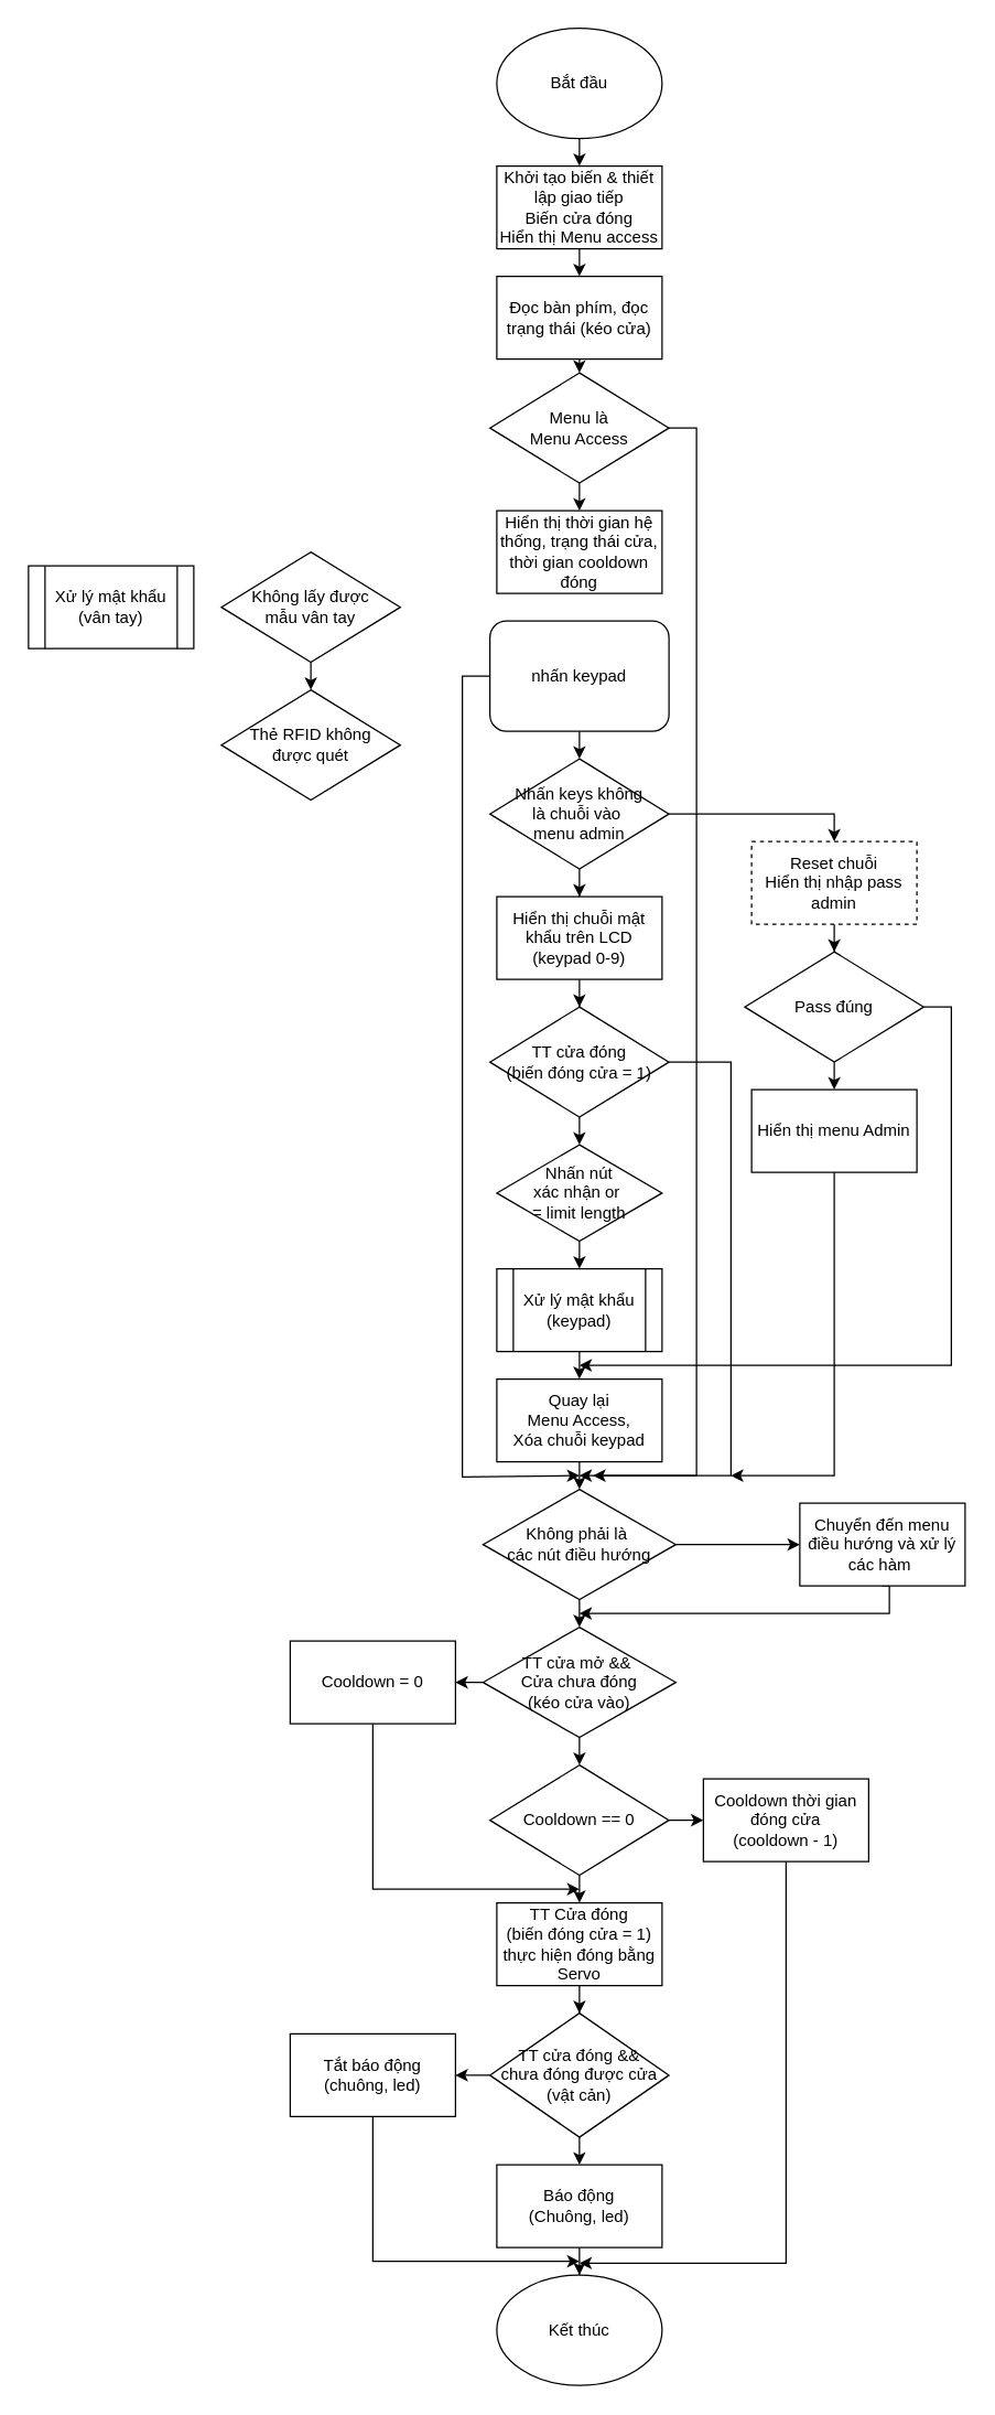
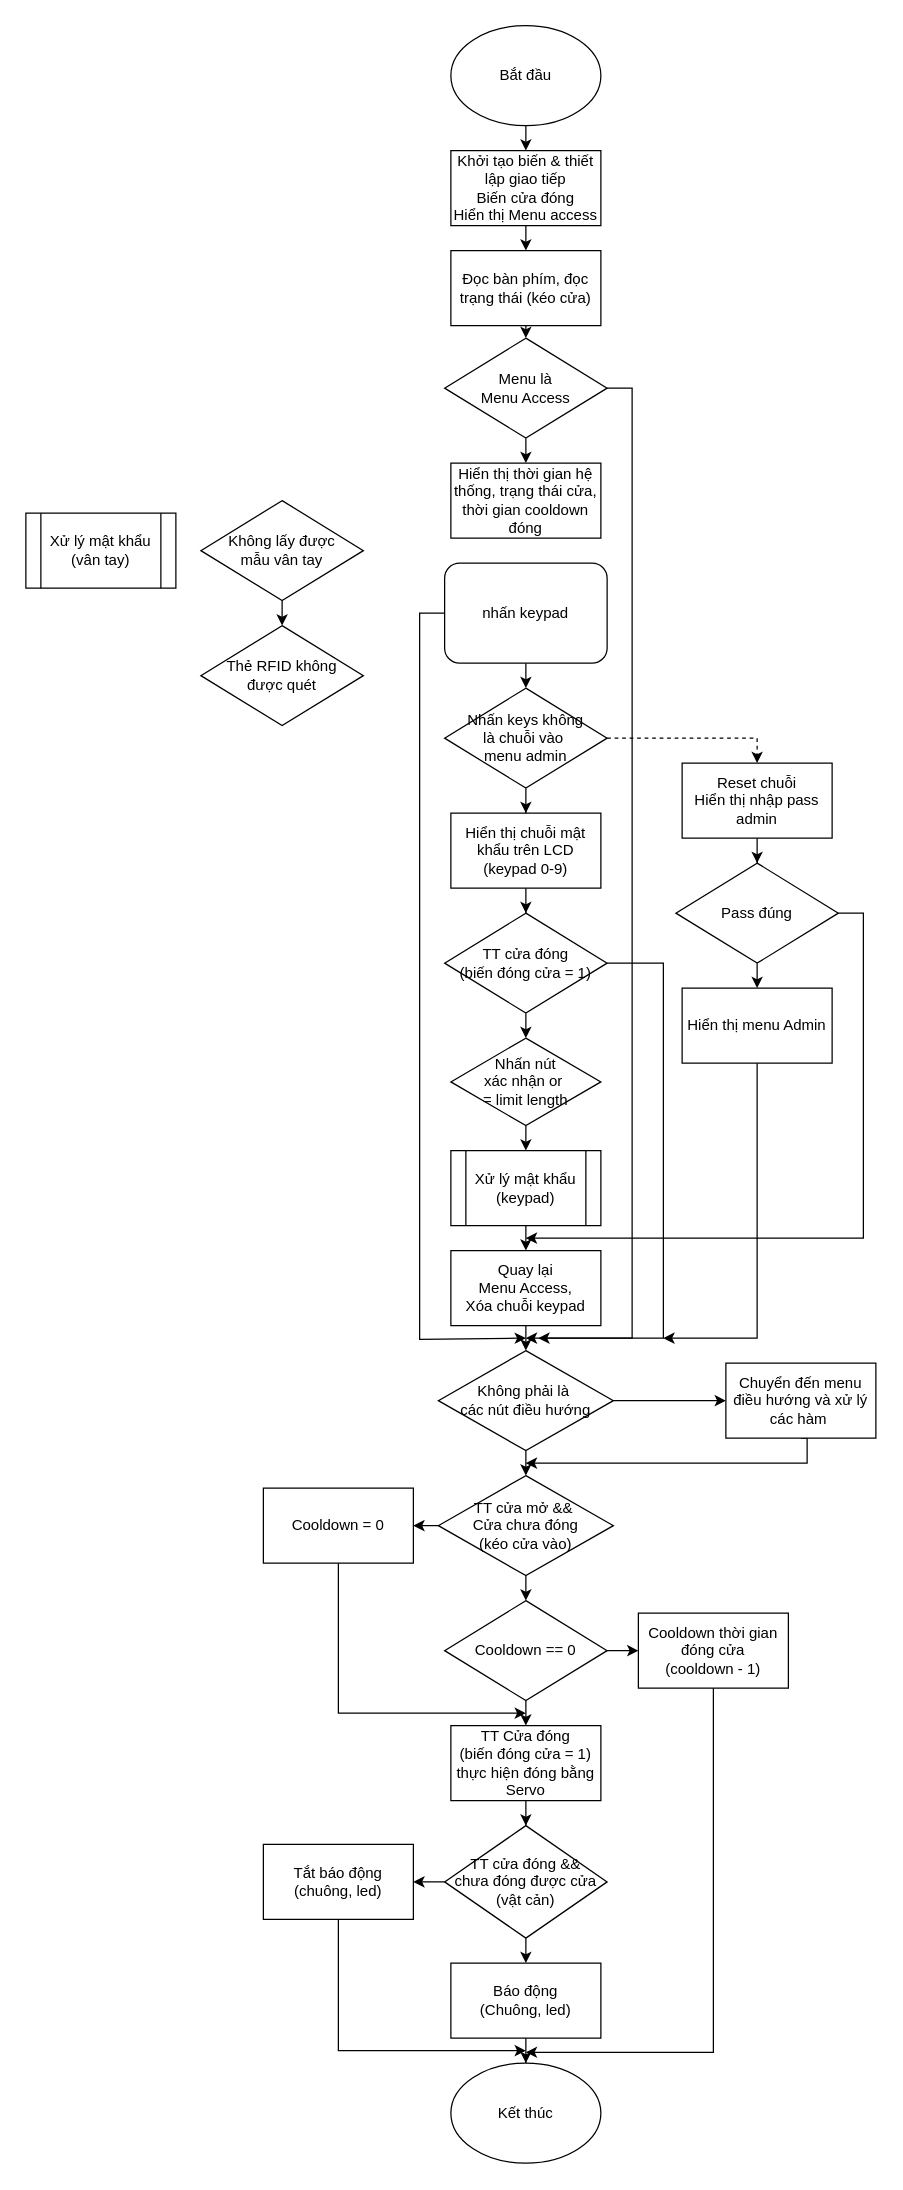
  <mxCell id="0" />
  <mxCell id="1" parent="0" />
  <mxCell id="2" style="edgeStyle=orthogonalEdgeStyle;rounded=0;orthogonalLoop=1;jettySize=auto;html=1;exitX=0.5;exitY=1;exitDx=0;exitDy=0;entryX=0.5;entryY=0;entryDx=0;entryDy=0;" parent="1" source="3" target="5" edge="1"><mxGeometry relative="1" as="geometry" /></mxCell>
  <mxCell id="3" value="Bắt đầu" style="ellipse;whiteSpace=wrap;html=1;" parent="1" vertex="1"><mxGeometry x="360" y="20" width="120" height="80" as="geometry" /></mxCell>
  <mxCell id="4" style="edgeStyle=orthogonalEdgeStyle;rounded=0;orthogonalLoop=1;jettySize=auto;html=1;exitX=0.5;exitY=1;exitDx=0;exitDy=0;entryX=0.5;entryY=0;entryDx=0;entryDy=0;" parent="1" source="5" target="65" edge="1"><mxGeometry relative="1" as="geometry" /></mxCell>
  <mxCell id="5" value="Khởi tạo biến &amp;amp; thiết lập giao tiếp&lt;br&gt;Biến cửa đóng&lt;br&gt;Hiển thị Menu access" style="rounded=0;whiteSpace=wrap;html=1;" parent="1" vertex="1"><mxGeometry x="360" y="120" width="120" height="60" as="geometry" /></mxCell>
  <mxCell id="6" style="edgeStyle=orthogonalEdgeStyle;rounded=0;orthogonalLoop=1;jettySize=auto;html=1;exitX=0.5;exitY=1;exitDx=0;exitDy=0;entryX=0.5;entryY=0;entryDx=0;entryDy=0;" parent="1" source="8" target="16" edge="1"><mxGeometry relative="1" as="geometry" /></mxCell>
  <mxCell id="7" style="edgeStyle=orthogonalEdgeStyle;rounded=0;orthogonalLoop=1;jettySize=auto;html=1;exitX=1;exitY=0.5;exitDx=0;exitDy=0;" parent="1" source="8" edge="1"><mxGeometry relative="1" as="geometry"><mxPoint x="420" y="1070" as="targetPoint" /><Array as="points"><mxPoint x="530" y="770" /><mxPoint x="530" y="1070" /></Array></mxGeometry></mxCell>
  <mxCell id="8" value="TT cửa đóng&lt;br&gt;(biến đóng cửa = 1)" style="rhombus;whiteSpace=wrap;html=1;" parent="1" vertex="1"><mxGeometry x="355" y="730" width="130" height="80" as="geometry" /></mxCell>
  <mxCell id="9" style="edgeStyle=orthogonalEdgeStyle;rounded=0;orthogonalLoop=1;jettySize=auto;html=1;exitX=0.5;exitY=1;exitDx=0;exitDy=0;entryX=0.5;entryY=0;entryDx=0;entryDy=0;" parent="1" source="11" target="12" edge="1"><mxGeometry relative="1" as="geometry" /></mxCell>
  <mxCell id="10" style="edgeStyle=orthogonalEdgeStyle;rounded=0;orthogonalLoop=1;jettySize=auto;html=1;exitX=1;exitY=0.5;exitDx=0;exitDy=0;" parent="1" source="11" edge="1"><mxGeometry relative="1" as="geometry"><mxPoint x="430" y="1070" as="targetPoint" /><Array as="points"><mxPoint x="505" y="310" /><mxPoint x="505" y="1070" /></Array></mxGeometry></mxCell>
  <mxCell id="11" value="Menu là&lt;br&gt;Menu Access" style="rhombus;whiteSpace=wrap;html=1;" parent="1" vertex="1"><mxGeometry x="355" y="270" width="130" height="80" as="geometry" /></mxCell>
  <mxCell id="12" value="Hiển thị thời gian hệ thống, trạng thái cửa, thời gian cooldown đóng" style="rounded=0;whiteSpace=wrap;html=1;" parent="1" vertex="1"><mxGeometry x="360" y="370" width="120" height="60" as="geometry" /></mxCell>
  <mxCell id="13" style="edgeStyle=orthogonalEdgeStyle;rounded=0;orthogonalLoop=1;jettySize=auto;html=1;exitX=0.5;exitY=1;exitDx=0;exitDy=0;" parent="1" source="14" target="8" edge="1"><mxGeometry relative="1" as="geometry" /></mxCell>
  <mxCell id="14" value="Hiển thị chuỗi mật khẩu trên LCD&lt;br&gt;(keypad 0-9)" style="rounded=0;whiteSpace=wrap;html=1;" parent="1" vertex="1"><mxGeometry x="360" y="650" width="120" height="60" as="geometry" /></mxCell>
  <mxCell id="15" style="edgeStyle=orthogonalEdgeStyle;rounded=0;orthogonalLoop=1;jettySize=auto;html=1;exitX=0.5;exitY=1;exitDx=0;exitDy=0;entryX=0.5;entryY=0;entryDx=0;entryDy=0;" parent="1" source="16" target="18" edge="1"><mxGeometry relative="1" as="geometry" /></mxCell>
  <mxCell id="16" value="Nhấn nút&lt;br&gt;xác nhận or&amp;nbsp;&lt;br&gt;= limit length" style="rhombus;whiteSpace=wrap;html=1;" parent="1" vertex="1"><mxGeometry x="360" y="830" width="120" height="70" as="geometry" /></mxCell>
  <mxCell id="17" style="edgeStyle=orthogonalEdgeStyle;rounded=0;orthogonalLoop=1;jettySize=auto;html=1;exitX=0.5;exitY=1;exitDx=0;exitDy=0;entryX=0.5;entryY=0;entryDx=0;entryDy=0;" parent="1" source="18" target="41" edge="1"><mxGeometry relative="1" as="geometry" /></mxCell>
  <mxCell id="18" value="Xử lý mật khẩu&lt;br&gt;(keypad)" style="shape=process;whiteSpace=wrap;html=1;backgroundOutline=1;" parent="1" vertex="1"><mxGeometry x="360" y="920" width="120" height="60" as="geometry" /></mxCell>
  <mxCell id="19" style="edgeStyle=orthogonalEdgeStyle;rounded=0;orthogonalLoop=1;jettySize=auto;html=1;exitX=0.5;exitY=1;exitDx=0;exitDy=0;" parent="1" source="21" target="14" edge="1"><mxGeometry relative="1" as="geometry" /></mxCell>
- <mxCell id="20" style="edgeStyle=orthogonalEdgeStyle;rounded=0;orthogonalLoop=1;jettySize=auto;html=1;entryX=0.5;entryY=0;entryDx=0;entryDy=0;" parent="1" source="21" target="52" edge="1"><mxGeometry relative="1" as="geometry" /></mxCell>
+ <mxCell id="20" style="edgeStyle=orthogonalEdgeStyle;rounded=0;orthogonalLoop=1;jettySize=auto;html=1;entryX=0.5;entryY=0;entryDx=0;entryDy=0;dashed=1;" parent="1" source="21" target="52" edge="1"><mxGeometry relative="1" as="geometry" /></mxCell>
  <mxCell id="21" value="Nhấn keys không&lt;br&gt;là chuỗi vào&amp;nbsp;&lt;br&gt;menu admin" style="rhombus;whiteSpace=wrap;html=1;" parent="1" vertex="1"><mxGeometry x="355" y="550" width="130" height="80" as="geometry" /></mxCell>
  <mxCell id="22" style="edgeStyle=orthogonalEdgeStyle;rounded=0;orthogonalLoop=1;jettySize=auto;html=1;" parent="1" edge="1"><mxGeometry relative="1" as="geometry"><mxPoint x="420" y="1641.333" as="targetPoint" /><mxPoint x="570" y="1350" as="sourcePoint" /><Array as="points"><mxPoint x="570" y="1641" /></Array></mxGeometry></mxCell>
  <mxCell id="23" value="Cooldown thời gian đóng cửa&lt;br&gt;(cooldown - 1)" style="rounded=0;whiteSpace=wrap;html=1;" parent="1" vertex="1"><mxGeometry x="510" y="1290" width="120" height="60" as="geometry" /></mxCell>
  <mxCell id="24" style="edgeStyle=orthogonalEdgeStyle;rounded=0;orthogonalLoop=1;jettySize=auto;html=1;exitX=0.5;exitY=1;exitDx=0;exitDy=0;entryX=0.5;entryY=0;entryDx=0;entryDy=0;" parent="1" source="26" target="29" edge="1"><mxGeometry relative="1" as="geometry" /></mxCell>
  <mxCell id="25" style="edgeStyle=orthogonalEdgeStyle;rounded=0;orthogonalLoop=1;jettySize=auto;html=1;exitX=0;exitY=0.5;exitDx=0;exitDy=0;entryX=1;entryY=0.5;entryDx=0;entryDy=0;" parent="1" source="26" target="33" edge="1"><mxGeometry relative="1" as="geometry" /></mxCell>
  <mxCell id="26" value="TT cửa mở &amp;amp;&amp;amp;&amp;nbsp;&lt;br&gt;Cửa chưa đóng&lt;br&gt;(kéo cửa vào)" style="rhombus;whiteSpace=wrap;html=1;" parent="1" vertex="1"><mxGeometry x="350" y="1180" width="140" height="80" as="geometry" /></mxCell>
  <mxCell id="27" style="edgeStyle=orthogonalEdgeStyle;rounded=0;orthogonalLoop=1;jettySize=auto;html=1;exitX=1;exitY=0.5;exitDx=0;exitDy=0;entryX=0;entryY=0.5;entryDx=0;entryDy=0;" parent="1" source="29" edge="1"><mxGeometry relative="1" as="geometry"><mxPoint x="510" y="1320" as="targetPoint" /></mxGeometry></mxCell>
  <mxCell id="28" style="edgeStyle=orthogonalEdgeStyle;rounded=0;orthogonalLoop=1;jettySize=auto;html=1;exitX=0.5;exitY=1;exitDx=0;exitDy=0;entryX=0.5;entryY=0;entryDx=0;entryDy=0;" parent="1" source="29" target="31" edge="1"><mxGeometry relative="1" as="geometry" /></mxCell>
  <mxCell id="29" value="Cooldown == 0" style="rhombus;whiteSpace=wrap;html=1;" parent="1" vertex="1"><mxGeometry x="355" y="1280" width="130" height="80" as="geometry" /></mxCell>
  <mxCell id="30" style="edgeStyle=orthogonalEdgeStyle;rounded=0;orthogonalLoop=1;jettySize=auto;html=1;" parent="1" source="31" target="44" edge="1"><mxGeometry relative="1" as="geometry" /></mxCell>
  <mxCell id="31" value="TT Cửa đóng&lt;br&gt;(biến đóng cửa = 1)&lt;br&gt;thực hiện đóng bằng Servo" style="rounded=0;whiteSpace=wrap;html=1;" parent="1" vertex="1"><mxGeometry x="360" y="1380" width="120" height="60" as="geometry" /></mxCell>
  <mxCell id="32" style="edgeStyle=orthogonalEdgeStyle;rounded=0;orthogonalLoop=1;jettySize=auto;html=1;exitX=0.5;exitY=1;exitDx=0;exitDy=0;" parent="1" source="33" edge="1"><mxGeometry relative="1" as="geometry"><mxPoint x="420" y="1370" as="targetPoint" /><Array as="points"><mxPoint x="270" y="1370" /></Array></mxGeometry></mxCell>
  <mxCell id="33" value="Cooldown = 0" style="rounded=0;whiteSpace=wrap;html=1;" parent="1" vertex="1"><mxGeometry x="210" y="1190" width="120" height="60" as="geometry" /></mxCell>
  <mxCell id="34" value="Xử lý mật khẩu&lt;br&gt;(vân tay)" style="shape=process;whiteSpace=wrap;html=1;backgroundOutline=1;" parent="1" vertex="1"><mxGeometry x="20" y="410" width="120" height="60" as="geometry" /></mxCell>
  <mxCell id="35" style="edgeStyle=orthogonalEdgeStyle;rounded=0;orthogonalLoop=1;jettySize=auto;html=1;exitX=0.5;exitY=1;exitDx=0;exitDy=0;entryX=0.5;entryY=0;entryDx=0;entryDy=0;" parent="1" source="36" edge="1"><mxGeometry relative="1" as="geometry"><mxPoint x="225" y="500" as="targetPoint" /></mxGeometry></mxCell>
  <mxCell id="36" value="Không lấy được&lt;br&gt;mẫu vân tay" style="rhombus;whiteSpace=wrap;html=1;" parent="1" vertex="1"><mxGeometry x="160" y="400" width="130" height="80" as="geometry" /></mxCell>
  <mxCell id="37" value="Thẻ RFID không &lt;br&gt;được quét" style="rhombus;whiteSpace=wrap;html=1;" parent="1" vertex="1"><mxGeometry x="160" y="500" width="130" height="80" as="geometry" /></mxCell>
  <mxCell id="38" style="edgeStyle=orthogonalEdgeStyle;rounded=0;orthogonalLoop=1;jettySize=auto;html=1;exitX=0.5;exitY=1;exitDx=0;exitDy=0;" parent="1" source="39" edge="1"><mxGeometry relative="1" as="geometry"><mxPoint x="530" y="1070" as="targetPoint" /><Array as="points"><mxPoint x="605" y="1070" /></Array></mxGeometry></mxCell>
  <mxCell id="39" value="Hiển thị menu Admin" style="rounded=0;whiteSpace=wrap;html=1;" parent="1" vertex="1"><mxGeometry x="545" y="790" width="120" height="60" as="geometry" /></mxCell>
  <mxCell id="40" style="edgeStyle=orthogonalEdgeStyle;rounded=0;orthogonalLoop=1;jettySize=auto;html=1;exitX=0.5;exitY=1;exitDx=0;exitDy=0;entryX=0.5;entryY=0;entryDx=0;entryDy=0;" parent="1" source="41" target="58" edge="1"><mxGeometry relative="1" as="geometry"><Array as="points"><mxPoint x="420" y="1080" /></Array></mxGeometry></mxCell>
  <mxCell id="41" value="Quay lại&lt;br&gt;Menu Access,&lt;br&gt;Xóa chuỗi keypad" style="rounded=0;whiteSpace=wrap;html=1;" parent="1" vertex="1"><mxGeometry x="360" y="1000" width="120" height="60" as="geometry" /></mxCell>
  <mxCell id="42" style="edgeStyle=orthogonalEdgeStyle;rounded=0;orthogonalLoop=1;jettySize=auto;html=1;exitX=0.5;exitY=1;exitDx=0;exitDy=0;entryX=0.5;entryY=0;entryDx=0;entryDy=0;" parent="1" source="44" target="46" edge="1"><mxGeometry relative="1" as="geometry" /></mxCell>
  <mxCell id="43" style="edgeStyle=orthogonalEdgeStyle;rounded=0;orthogonalLoop=1;jettySize=auto;html=1;entryX=1;entryY=0.5;entryDx=0;entryDy=0;" parent="1" source="44" target="48" edge="1"><mxGeometry relative="1" as="geometry" /></mxCell>
  <mxCell id="44" value="TT cửa đóng &amp;amp;&amp;amp;&lt;br&gt;chưa đóng được cửa&lt;br&gt;(vật cản)" style="rhombus;whiteSpace=wrap;html=1;" parent="1" vertex="1"><mxGeometry x="355" y="1460" width="130" height="90" as="geometry" /></mxCell>
  <mxCell id="45" style="edgeStyle=orthogonalEdgeStyle;rounded=0;orthogonalLoop=1;jettySize=auto;html=1;exitX=0.5;exitY=1;exitDx=0;exitDy=0;" parent="1" source="46" target="49" edge="1"><mxGeometry relative="1" as="geometry" /></mxCell>
  <mxCell id="46" value="Báo động&lt;br&gt;(Chuông, led)" style="rounded=0;whiteSpace=wrap;html=1;" parent="1" vertex="1"><mxGeometry x="360" y="1570" width="120" height="60" as="geometry" /></mxCell>
  <mxCell id="47" style="edgeStyle=orthogonalEdgeStyle;rounded=0;orthogonalLoop=1;jettySize=auto;html=1;exitX=0.5;exitY=1;exitDx=0;exitDy=0;" parent="1" source="48" edge="1"><mxGeometry relative="1" as="geometry"><mxPoint x="420" y="1640" as="targetPoint" /><Array as="points"><mxPoint x="270" y="1640" /></Array></mxGeometry></mxCell>
  <mxCell id="48" value="Tắt báo động&lt;br&gt;(chuông, led)" style="rounded=0;whiteSpace=wrap;html=1;" parent="1" vertex="1"><mxGeometry x="210" y="1475" width="120" height="60" as="geometry" /></mxCell>
  <mxCell id="49" value="Kết thúc" style="ellipse;whiteSpace=wrap;html=1;" parent="1" vertex="1"><mxGeometry x="360" y="1650" width="120" height="80" as="geometry" /></mxCell>
  <mxCell id="50" style="edgeStyle=orthogonalEdgeStyle;rounded=0;orthogonalLoop=1;jettySize=auto;html=1;exitX=0.5;exitY=1;exitDx=0;exitDy=0;" parent="1" edge="1"><mxGeometry relative="1" as="geometry"><mxPoint x="605" y="740" as="sourcePoint" /><mxPoint x="605" y="760" as="targetPoint" /></mxGeometry></mxCell>
  <mxCell id="51" style="edgeStyle=orthogonalEdgeStyle;rounded=0;orthogonalLoop=1;jettySize=auto;html=1;exitX=0.5;exitY=1;exitDx=0;exitDy=0;" parent="1" source="52" target="55" edge="1"><mxGeometry relative="1" as="geometry" /></mxCell>
- <mxCell id="52" value="Reset chuỗi&lt;br&gt;Hiển thị nhập pass admin" style="rounded=0;whiteSpace=wrap;html=1;dashed=1;" parent="1" vertex="1"><mxGeometry x="545" y="610" width="120" height="60" as="geometry" /></mxCell>
+ <mxCell id="52" value="Reset chuỗi&lt;br&gt;Hiển thị nhập pass admin" style="rounded=0;whiteSpace=wrap;html=1;" parent="1" vertex="1"><mxGeometry x="545" y="610" width="120" height="60" as="geometry" /></mxCell>
  <mxCell id="53" style="edgeStyle=orthogonalEdgeStyle;rounded=0;orthogonalLoop=1;jettySize=auto;html=1;exitX=0.5;exitY=1;exitDx=0;exitDy=0;entryX=0.5;entryY=0;entryDx=0;entryDy=0;" parent="1" source="55" target="39" edge="1"><mxGeometry relative="1" as="geometry" /></mxCell>
  <mxCell id="54" style="edgeStyle=orthogonalEdgeStyle;rounded=0;orthogonalLoop=1;jettySize=auto;html=1;exitX=1;exitY=0.5;exitDx=0;exitDy=0;" parent="1" source="55" edge="1"><mxGeometry relative="1" as="geometry"><mxPoint x="420" y="990" as="targetPoint" /><Array as="points"><mxPoint x="690" y="730" /><mxPoint x="690" y="990" /></Array></mxGeometry></mxCell>
  <mxCell id="55" value="Pass đúng" style="rhombus;whiteSpace=wrap;html=1;" parent="1" vertex="1"><mxGeometry x="540" y="690" width="130" height="80" as="geometry" /></mxCell>
  <mxCell id="56" style="edgeStyle=orthogonalEdgeStyle;rounded=0;orthogonalLoop=1;jettySize=auto;html=1;exitX=0.5;exitY=1;exitDx=0;exitDy=0;entryX=0.5;entryY=0;entryDx=0;entryDy=0;" parent="1" source="58" target="26" edge="1"><mxGeometry relative="1" as="geometry" /></mxCell>
  <mxCell id="57" style="edgeStyle=orthogonalEdgeStyle;rounded=0;orthogonalLoop=1;jettySize=auto;html=1;exitX=1;exitY=0.5;exitDx=0;exitDy=0;entryX=0;entryY=0.5;entryDx=0;entryDy=0;" parent="1" source="58" target="60" edge="1"><mxGeometry relative="1" as="geometry" /></mxCell>
  <mxCell id="58" value="Không phải là&amp;nbsp;&lt;br&gt;các nút điều hướng" style="rhombus;whiteSpace=wrap;html=1;" parent="1" vertex="1"><mxGeometry x="350" y="1080" width="140" height="80" as="geometry" /></mxCell>
  <mxCell id="59" style="edgeStyle=orthogonalEdgeStyle;rounded=0;orthogonalLoop=1;jettySize=auto;html=1;exitX=0.5;exitY=1;exitDx=0;exitDy=0;" parent="1" source="60" edge="1"><mxGeometry relative="1" as="geometry"><mxPoint x="420" y="1170" as="targetPoint" /><Array as="points"><mxPoint x="645" y="1170" /></Array></mxGeometry></mxCell>
  <mxCell id="60" value="Chuyển đến menu điều hướng và xử lý các hàm&amp;nbsp;" style="rounded=0;whiteSpace=wrap;html=1;" parent="1" vertex="1"><mxGeometry x="580" y="1090" width="120" height="60" as="geometry" /></mxCell>
  <mxCell id="61" style="edgeStyle=orthogonalEdgeStyle;rounded=0;orthogonalLoop=1;jettySize=auto;html=1;exitX=0.5;exitY=1;exitDx=0;exitDy=0;entryX=0.5;entryY=0;entryDx=0;entryDy=0;" parent="1" source="63" target="21" edge="1"><mxGeometry relative="1" as="geometry" /></mxCell>
  <mxCell id="62" style="edgeStyle=orthogonalEdgeStyle;rounded=0;orthogonalLoop=1;jettySize=auto;html=1;exitX=0;exitY=0.5;exitDx=0;exitDy=0;" parent="1" source="63" edge="1"><mxGeometry relative="1" as="geometry"><mxPoint x="420" y="1070" as="targetPoint" /><Array as="points"><mxPoint x="335" y="490" /><mxPoint x="335" y="1071" /></Array></mxGeometry></mxCell>
  <mxCell id="63" value="nhấn keypad" style="whiteSpace=wrap;html=1;rounded=1;" parent="1" vertex="1"><mxGeometry x="355" y="450" width="130" height="80" as="geometry" /></mxCell>
  <mxCell id="64" style="edgeStyle=orthogonalEdgeStyle;rounded=0;orthogonalLoop=1;jettySize=auto;html=1;exitX=0.5;exitY=1;exitDx=0;exitDy=0;entryX=0.5;entryY=0;entryDx=0;entryDy=0;" parent="1" source="65" target="11" edge="1"><mxGeometry relative="1" as="geometry" /></mxCell>
  <mxCell id="65" value="Đọc bàn phím, đọc trạng thái (kéo cửa)" style="rounded=0;whiteSpace=wrap;html=1;" parent="1" vertex="1"><mxGeometry x="360" y="200" width="120" height="60" as="geometry" /></mxCell>
